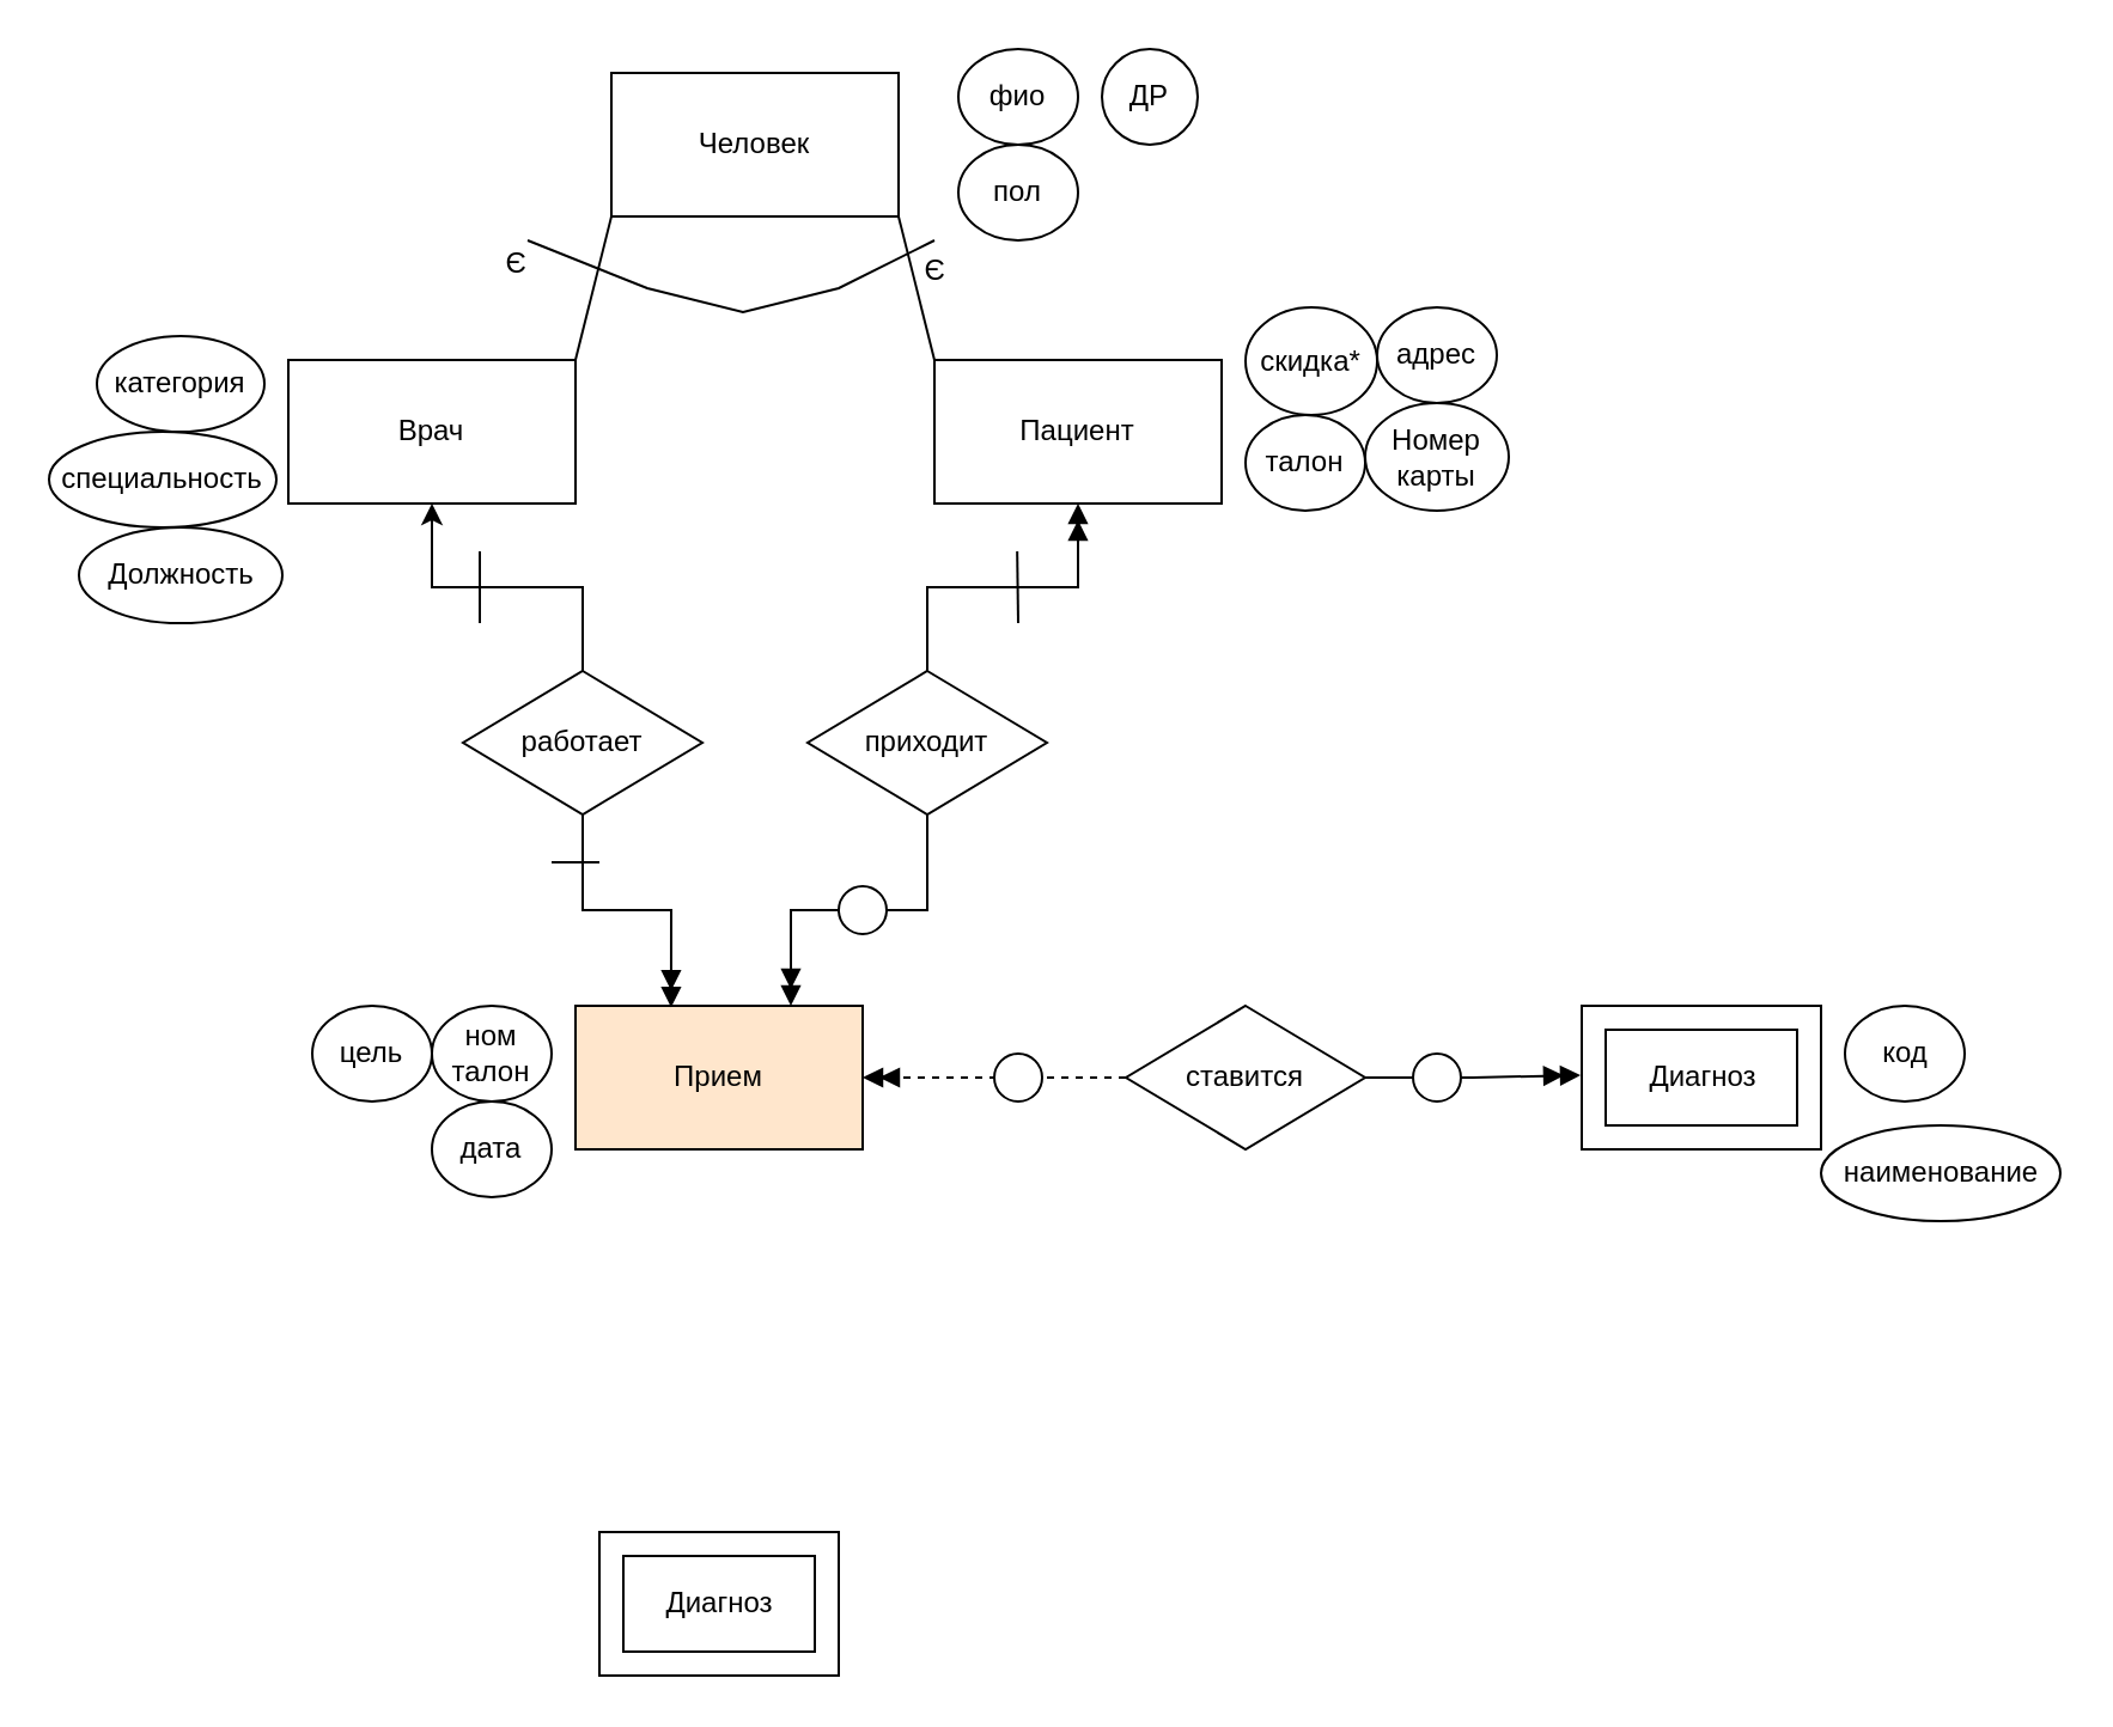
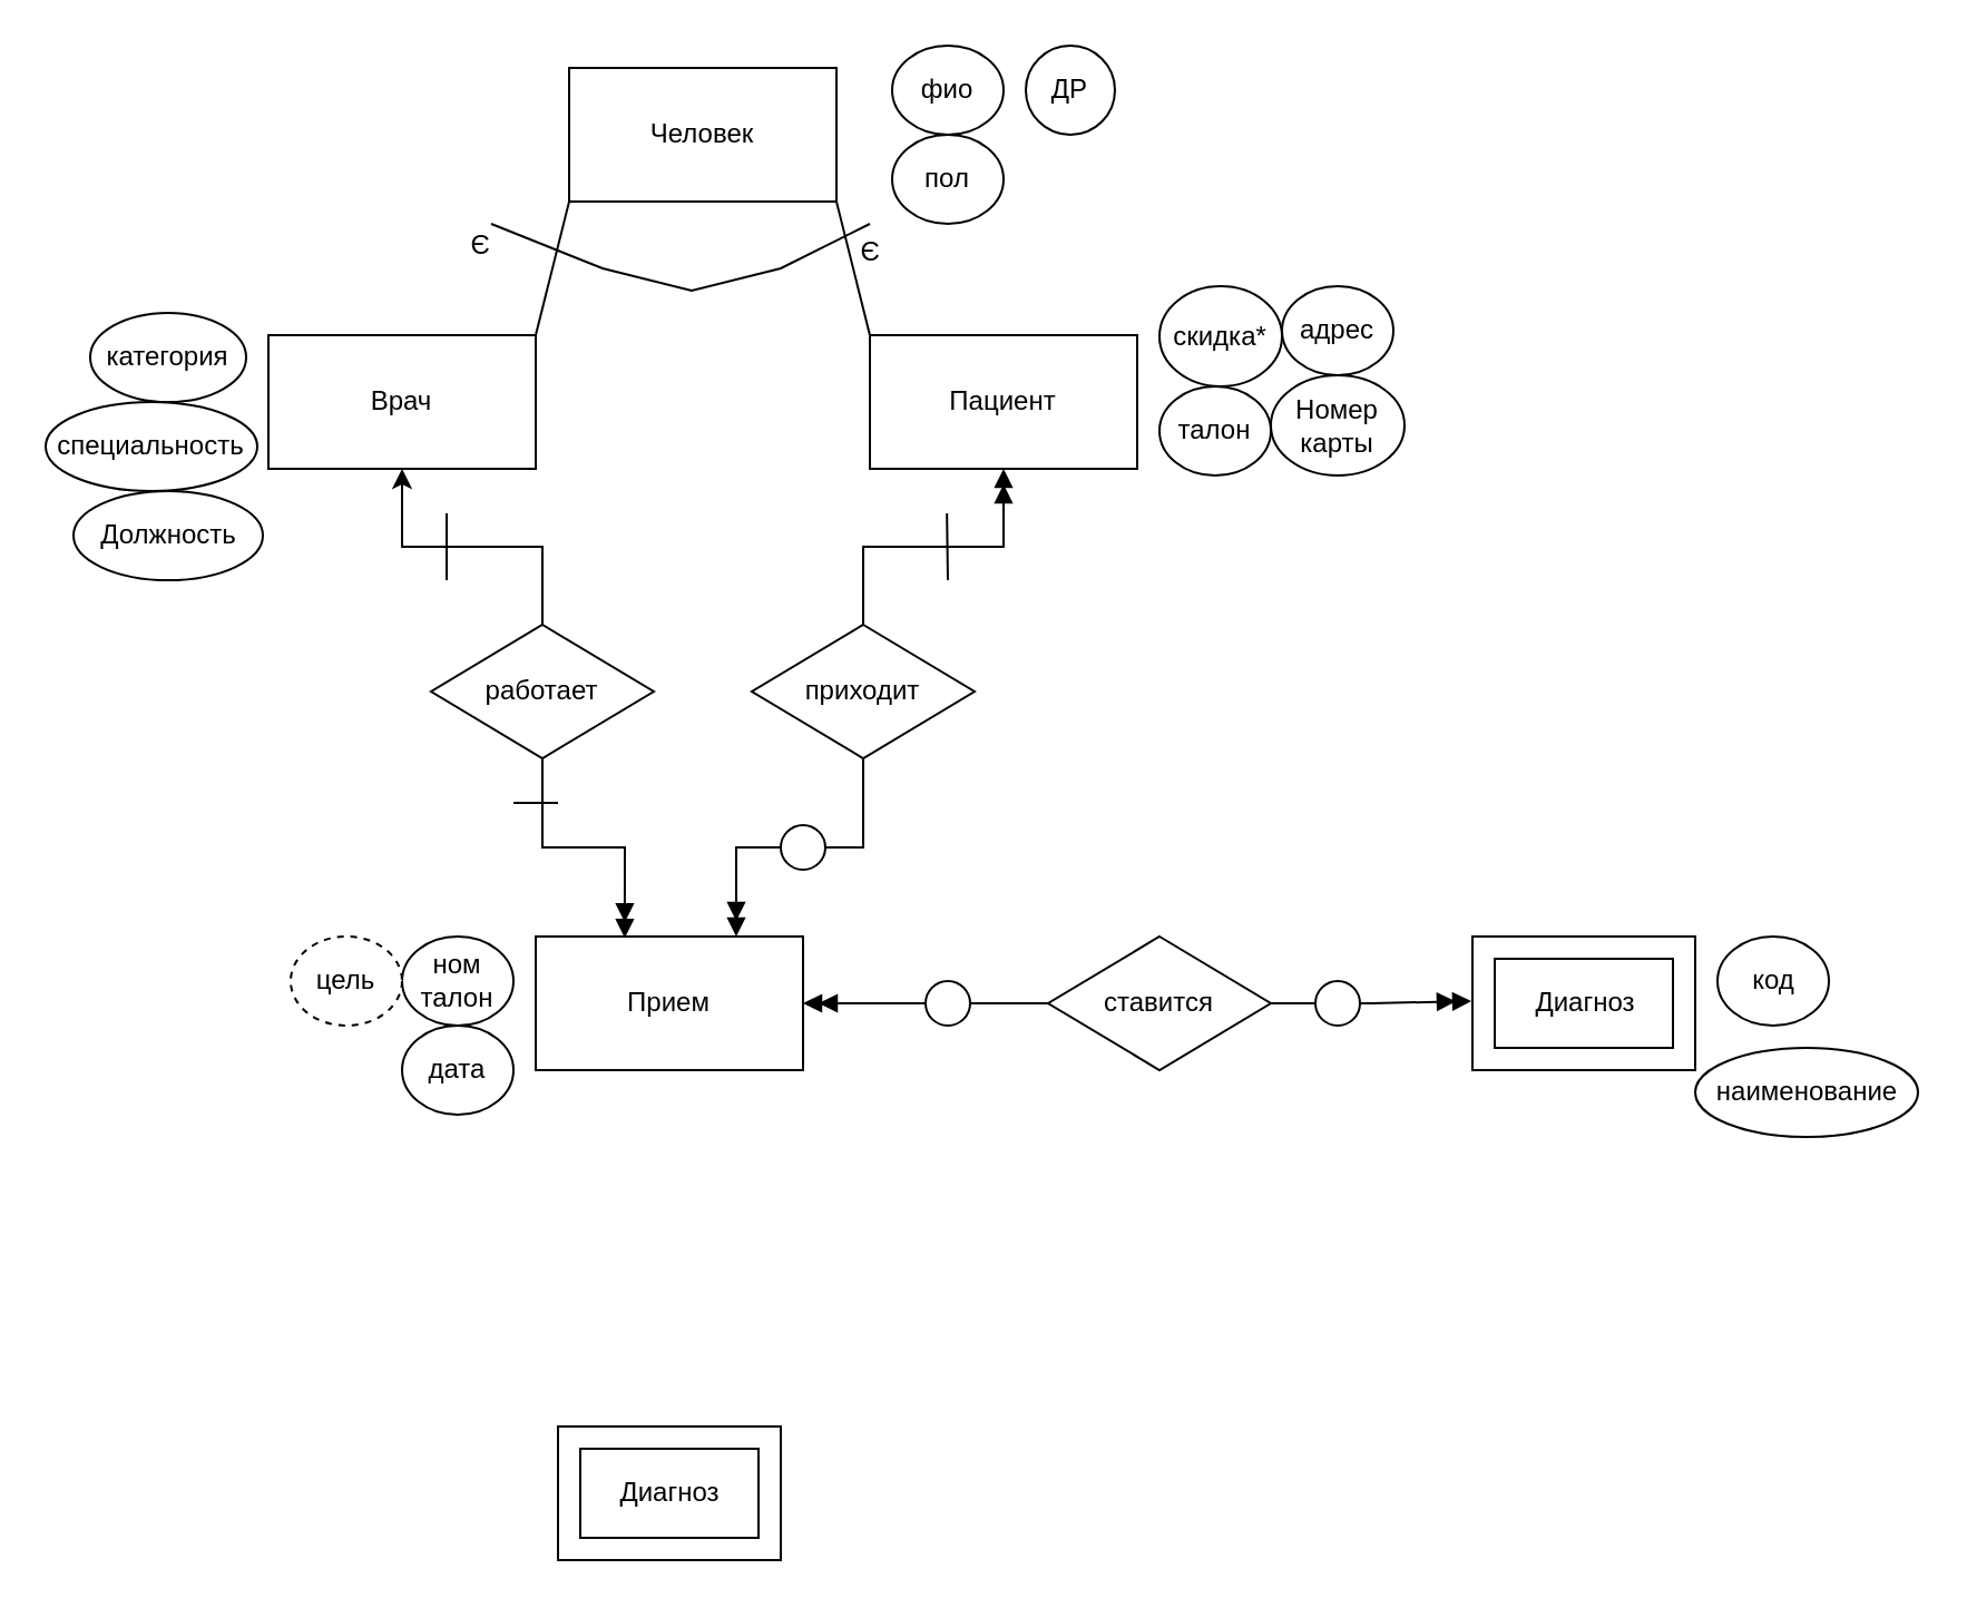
  <mxCell id="0" />
  <mxCell id="1" parent="0" />
  <mxCell id="2" value="Врач" style="rounded=0;whiteSpace=wrap;html=1;" parent="1" vertex="1"><mxGeometry x="120" y="150" width="120" height="60" as="geometry" /></mxCell>
  <mxCell id="3" value="Пациент" style="whiteSpace=wrap;html=1;" parent="1" vertex="1"><mxGeometry x="390" y="150" width="120" height="60" as="geometry" /></mxCell>
- <mxCell id="4" value="Прием" style="whiteSpace=wrap;html=1;fillColor=#ffe6cc;" parent="1" vertex="1"><mxGeometry x="240" y="420" width="120" height="60" as="geometry" /></mxCell>
+ <mxCell id="4" value="Прием" style="whiteSpace=wrap;html=1;" parent="1" vertex="1"><mxGeometry x="240" y="420" width="120" height="60" as="geometry" /></mxCell>
  <mxCell id="5" value="" style="group" parent="1" vertex="1" connectable="0"><mxGeometry x="660.5" y="420" width="100" height="60" as="geometry" /></mxCell>
  <mxCell id="6" value="" style="verticalLabelPosition=bottom;verticalAlign=top;html=1;shape=mxgraph.basic.frame;dx=10;whiteSpace=wrap;" parent="5" vertex="1"><mxGeometry width="100" height="60" as="geometry" /></mxCell>
  <mxCell id="7" value="Диагноз" style="text;html=1;align=center;verticalAlign=middle;resizable=0;points=[];autosize=1;strokeColor=none;fillColor=none;" parent="5" vertex="1"><mxGeometry x="15" y="15" width="70" height="30" as="geometry" /></mxCell>
  <mxCell id="8" value="фио" style="ellipse;whiteSpace=wrap;html=1;" parent="1" vertex="1"><mxGeometry x="400" width="50" height="40" as="geometry" y="20" /></mxCell>
  <mxCell id="9" value="специальность" style="ellipse;whiteSpace=wrap;html=1;" parent="1" vertex="1"><mxGeometry x="20" y="180" width="95" height="40" as="geometry" /></mxCell>
  <mxCell id="10" value="категория" style="ellipse;whiteSpace=wrap;html=1;" parent="1" vertex="1"><mxGeometry x="40" y="140" width="70" height="40" as="geometry" /></mxCell>
  <mxCell id="11" value="Номер карты" style="ellipse;whiteSpace=wrap;html=1;" parent="1" vertex="1"><mxGeometry x="570" y="168" width="60" height="45" as="geometry" /></mxCell>
  <mxCell id="12" value="ДР" style="ellipse;whiteSpace=wrap;html=1;" parent="1" vertex="1"><mxGeometry x="460" width="40" height="40" as="geometry" y="20" /></mxCell>
  <mxCell id="13" value="адрес" style="ellipse;whiteSpace=wrap;html=1;" parent="1" vertex="1"><mxGeometry x="575" y="128" width="50" height="40" as="geometry" /></mxCell>
  <mxCell id="14" value="пол" style="ellipse;whiteSpace=wrap;html=1;" parent="1" vertex="1"><mxGeometry x="400" y="60" width="50" height="40" as="geometry" /></mxCell>
  <mxCell id="15" value="скидка*" style="ellipse;whiteSpace=wrap;html=1;" parent="1" vertex="1"><mxGeometry x="520" y="128" width="55" height="45" as="geometry" /></mxCell>
  <mxCell id="16" value="ном талон" style="ellipse;whiteSpace=wrap;html=1;" parent="1" vertex="1"><mxGeometry x="180" y="420" width="50" height="40" as="geometry" /></mxCell>
  <mxCell id="17" value="талон" style="ellipse;whiteSpace=wrap;html=1;" parent="1" vertex="1"><mxGeometry x="520" y="173" width="50" height="40" as="geometry" /></mxCell>
  <mxCell id="18" value="дата" style="ellipse;whiteSpace=wrap;html=1;" parent="1" vertex="1"><mxGeometry x="180" y="460" width="50" height="40" as="geometry" /></mxCell>
- <mxCell id="19" value="цель" style="ellipse;whiteSpace=wrap;html=1;" parent="1" vertex="1"><mxGeometry x="130" y="420" width="50" height="40" as="geometry" /></mxCell>
+ <mxCell id="19" value="цель" style="ellipse;whiteSpace=wrap;html=1;dashed=1;" parent="1" vertex="1"><mxGeometry x="130" y="420" width="50" height="40" as="geometry" /></mxCell>
  <mxCell id="20" value="код" style="ellipse;whiteSpace=wrap;html=1;" parent="1" vertex="1"><mxGeometry x="770.5" y="420" width="50" height="40" as="geometry" /></mxCell>
  <mxCell id="21" value="наименование" style="ellipse;whiteSpace=wrap;html=1;" parent="1" vertex="1"><mxGeometry x="760.5" y="470" width="100" height="40" as="geometry" /></mxCell>
  <mxCell id="22" value="Человек" style="rounded=0;whiteSpace=wrap;html=1;" parent="1" vertex="1"><mxGeometry x="255" y="30" width="120" height="60" as="geometry" /></mxCell>
  <mxCell id="23" value="" style="endArrow=none;html=1;rounded=0;entryX=0;entryY=1;entryDx=0;entryDy=0;exitX=1;exitY=0;exitDx=0;exitDy=0;" parent="1" source="2" target="22" edge="1"><mxGeometry width="50" height="50" relative="1" as="geometry"><mxPoint x="210" y="150" as="sourcePoint" /><mxPoint x="260" y="100" as="targetPoint" /></mxGeometry></mxCell>
  <mxCell id="24" value="" style="endArrow=none;html=1;rounded=0;exitX=0;exitY=0;exitDx=0;exitDy=0;entryX=1;entryY=1;entryDx=0;entryDy=0;" parent="1" source="3" target="22" edge="1"><mxGeometry width="50" height="50" relative="1" as="geometry"><mxPoint x="250" y="160" as="sourcePoint" /><mxPoint x="360" y="120" as="targetPoint" /></mxGeometry></mxCell>
  <mxCell id="25" value="" style="endArrow=none;html=1;rounded=0;" parent="1" edge="1"><mxGeometry width="50" height="50" relative="1" as="geometry"><mxPoint x="220" y="100" as="sourcePoint" /><mxPoint x="390" y="100" as="targetPoint" /><Array as="points"><mxPoint x="270" y="120" /><mxPoint x="310" y="130" /><mxPoint x="350" y="120" /></Array></mxGeometry></mxCell>
  <mxCell id="26" value="Є" style="text;html=1;align=center;verticalAlign=middle;resizable=0;points=[];autosize=1;strokeColor=none;fillColor=none;" parent="1" vertex="1"><mxGeometry x="200" y="95" width="30" height="30" as="geometry" /></mxCell>
  <mxCell id="27" value="Є" style="text;html=1;align=center;verticalAlign=middle;resizable=0;points=[];autosize=1;strokeColor=none;fillColor=none;" parent="1" vertex="1"><mxGeometry x="375" y="98" width="30" height="30" as="geometry" /></mxCell>
  <mxCell id="28" value="Должность" style="ellipse;whiteSpace=wrap;html=1;" parent="1" vertex="1"><mxGeometry x="32.5" y="220" width="85" height="40" as="geometry" /></mxCell>
  <mxCell id="29" style="edgeStyle=orthogonalEdgeStyle;rounded=0;orthogonalLoop=1;jettySize=auto;html=1;entryX=0.5;entryY=1;entryDx=0;entryDy=0;" parent="1" source="31" target="2" edge="1"><mxGeometry relative="1" as="geometry" /></mxCell>
  <mxCell id="30" style="edgeStyle=orthogonalEdgeStyle;rounded=0;orthogonalLoop=1;jettySize=auto;html=1;entryX=0.333;entryY=0.011;entryDx=0;entryDy=0;endArrow=doubleBlock;endFill=1;entryPerimeter=0;" parent="1" source="31" target="4" edge="1"><mxGeometry relative="1" as="geometry" /></mxCell>
  <mxCell id="31" value="работает" style="rhombus;whiteSpace=wrap;html=1;" parent="1" vertex="1"><mxGeometry x="193" y="280" width="100" height="60" as="geometry" /></mxCell>
  <mxCell id="32" style="edgeStyle=orthogonalEdgeStyle;rounded=0;orthogonalLoop=1;jettySize=auto;html=1;entryX=0.5;entryY=1;entryDx=0;entryDy=0;endArrow=doubleBlock;endFill=1;" parent="1" source="34" target="3" edge="1"><mxGeometry relative="1" as="geometry"><mxPoint x="324" y="210" as="targetPoint" /></mxGeometry></mxCell>
  <mxCell id="33" style="edgeStyle=orthogonalEdgeStyle;rounded=0;orthogonalLoop=1;jettySize=auto;html=1;entryX=0.75;entryY=0;entryDx=0;entryDy=0;endArrow=doubleBlock;endFill=1;" parent="1" source="34" target="4" edge="1"><mxGeometry relative="1" as="geometry"><mxPoint x="444" y="420" as="targetPoint" /></mxGeometry></mxCell>
  <mxCell id="34" value="приходит" style="rhombus;whiteSpace=wrap;html=1;" parent="1" vertex="1"><mxGeometry x="337" y="280" width="100" height="60" as="geometry" /></mxCell>
  <mxCell id="35" value="" style="endArrow=none;html=1;rounded=0;" parent="1" edge="1"><mxGeometry width="50" height="50" relative="1" as="geometry"><mxPoint x="200" y="260" as="sourcePoint" /><mxPoint x="200" y="230" as="targetPoint" /></mxGeometry></mxCell>
- <mxCell id="36" style="edgeStyle=orthogonalEdgeStyle;rounded=0;orthogonalLoop=1;jettySize=auto;html=1;entryX=1;entryY=0.5;entryDx=0;entryDy=0;endArrow=doubleBlock;endFill=1;dashed=1;" parent="1" source="38" target="4" edge="1"><mxGeometry relative="1" as="geometry"><mxPoint x="419.5" y="399" as="targetPoint" /></mxGeometry></mxCell>
+ <mxCell id="36" style="edgeStyle=orthogonalEdgeStyle;rounded=0;orthogonalLoop=1;jettySize=auto;html=1;entryX=1;entryY=0.5;entryDx=0;entryDy=0;endArrow=doubleBlock;endFill=1;" parent="1" source="38" target="4" edge="1"><mxGeometry relative="1" as="geometry"><mxPoint x="419.5" y="399" as="targetPoint" /></mxGeometry></mxCell>
  <mxCell id="37" style="edgeStyle=orthogonalEdgeStyle;rounded=0;orthogonalLoop=1;jettySize=auto;html=1;exitX=1;exitY=0.5;exitDx=0;exitDy=0;endArrow=doubleBlock;endFill=1;" parent="1" source="38" edge="1"><mxGeometry relative="1" as="geometry"><mxPoint x="660" y="449" as="targetPoint" /><mxPoint x="640" y="455" as="sourcePoint" /></mxGeometry></mxCell>
  <mxCell id="38" value="ставится" style="rhombus;whiteSpace=wrap;html=1;" parent="1" vertex="1"><mxGeometry x="470" y="420" width="100" height="60" as="geometry" /></mxCell>
  <mxCell id="39" value="" style="ellipse;whiteSpace=wrap;html=1;" parent="1" vertex="1"><mxGeometry x="415" y="440" width="20" height="20" as="geometry" /></mxCell>
  <mxCell id="40" value="" style="endArrow=none;html=1;rounded=0;" parent="1" edge="1"><mxGeometry width="50" height="50" relative="1" as="geometry"><mxPoint x="230" y="360" as="sourcePoint" /><mxPoint x="250" y="360" as="targetPoint" /></mxGeometry></mxCell>
  <mxCell id="41" value="" style="ellipse;whiteSpace=wrap;html=1;" parent="1" vertex="1"><mxGeometry x="350" y="370" width="20" height="20" as="geometry" /></mxCell>
  <mxCell id="42" value="" style="endArrow=none;html=1;rounded=0;entryX=0.75;entryY=1;entryDx=0;entryDy=0;" parent="1" edge="1"><mxGeometry width="50" height="50" relative="1" as="geometry"><mxPoint x="425" y="260" as="sourcePoint" /><mxPoint x="424.58" y="230" as="targetPoint" /></mxGeometry></mxCell>
  <mxCell id="43" value="" style="ellipse;whiteSpace=wrap;html=1;" parent="1" vertex="1"><mxGeometry x="590" y="440" width="20" height="20" as="geometry" /></mxCell>
  <mxCell id="44" value="" style="verticalLabelPosition=bottom;verticalAlign=top;html=1;shape=mxgraph.basic.frame;dx=10;whiteSpace=wrap;" vertex="1" parent="1"><mxGeometry x="250" y="640" width="100" height="60" as="geometry" /></mxCell>
  <mxCell id="45" value="Диагноз" style="text;html=1;align=center;verticalAlign=middle;resizable=0;points=[];autosize=1;strokeColor=none;fillColor=none;" vertex="1" parent="1"><mxGeometry x="265" y="655" width="70" height="30" as="geometry" /></mxCell>
